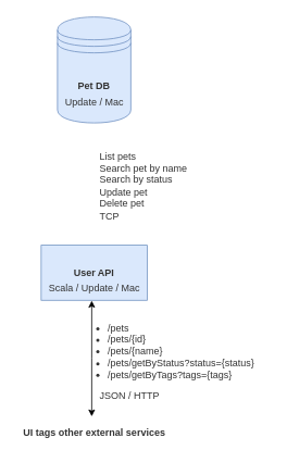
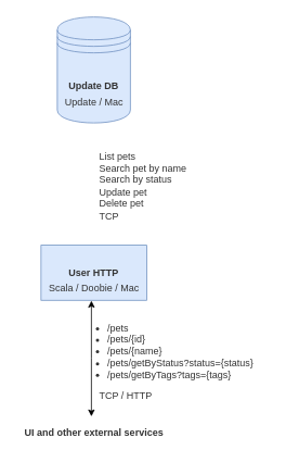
  <mxCell id="0" />
  <mxCell id="1" parent="0" />
  <mxCell id="2" value="" style="group" vertex="1" connectable="0" parent="1"><mxGeometry x="50" y="300" width="130" height="67.5" as="geometry" /></mxCell>
- <mxCell id="3" value="&lt;h4&gt;&lt;font color=&quot;#333333&quot;&gt;User API&lt;/font&gt;&lt;/h4&gt;" style="rounded=0;whiteSpace=wrap;html=1;fillColor=#dae8fc;strokeColor=#6c8ebf;" vertex="1" parent="2"><mxGeometry width="130" height="67.5" as="geometry" /></mxCell>
- <mxCell id="4" value="Scala / Update / Mac" style="text;html=1;align=center;verticalAlign=middle;resizable=0;points=[];autosize=1;strokeColor=none;fillColor=none;fontColor=#333333;" vertex="1" parent="2"><mxGeometry y="37.5" width="130" height="30" as="geometry" /></mxCell>
+ <mxCell id="3" value="&lt;h4&gt;&lt;font color=&quot;#333333&quot;&gt;User HTTP&lt;/font&gt;&lt;/h4&gt;" style="rounded=0;whiteSpace=wrap;html=1;fillColor=#dae8fc;strokeColor=#6c8ebf;" vertex="1" parent="2"><mxGeometry width="130" height="67.5" as="geometry" /></mxCell>
+ <mxCell id="4" value="Scala / Doobie / Mac" style="text;html=1;align=center;verticalAlign=middle;resizable=0;points=[];autosize=1;strokeColor=none;fillColor=none;fontColor=#333333;" vertex="1" parent="2"><mxGeometry y="37.5" width="130" height="30" as="geometry" /></mxCell>
  <mxCell id="5" value="" style="group;align=left;" vertex="1" connectable="0" parent="1"><mxGeometry x="120" y="190" width="140" height="90" as="geometry" /></mxCell>
  <mxCell id="6" value="&lt;font style=&quot;font-size: 12px;&quot;&gt;TCP&lt;/font&gt;" style="text;html=1;align=left;verticalAlign=middle;resizable=0;points=[];autosize=1;strokeColor=none;fillColor=none;fontSize=10;fontColor=#333333;" vertex="1" parent="5"><mxGeometry y="60" width="50" height="30" as="geometry" /></mxCell>
  <mxCell id="7" value="&lt;div style=&quot;&quot;&gt;&lt;span style=&quot;background-color: initial;&quot;&gt;List pets&lt;/span&gt;&lt;/div&gt;&lt;div style=&quot;&quot;&gt;&lt;span style=&quot;background-color: initial;&quot;&gt;Search pet by name&lt;/span&gt;&lt;/div&gt;&lt;div style=&quot;&quot;&gt;&lt;span style=&quot;background-color: initial;&quot;&gt;Search by status&lt;/span&gt;&lt;/div&gt;&lt;div style=&quot;&quot;&gt;&lt;span style=&quot;background-color: initial;&quot;&gt;Update pet&lt;/span&gt;&lt;/div&gt;&lt;div style=&quot;&quot;&gt;&lt;span style=&quot;background-color: initial;&quot;&gt;Delete pet&lt;/span&gt;&lt;/div&gt;" style="text;html=1;align=left;verticalAlign=middle;resizable=0;points=[];autosize=1;strokeColor=none;fillColor=none;fontSize=12;fontColor=#333333;" vertex="1" parent="5"><mxGeometry y="-15" width="130" height="90" as="geometry" /></mxCell>
  <mxCell id="8" value="" style="group" vertex="1" connectable="0" parent="1"><mxGeometry x="90" y="390" width="240" height="110" as="geometry" /></mxCell>
  <mxCell id="9" value="&lt;ul&gt;&lt;li&gt;/pets&lt;/li&gt;&lt;li&gt;/pets/{id}&lt;/li&gt;&lt;li&gt;/pets/{name}&lt;/li&gt;&lt;li&gt;/pets/getByStatus?status={status}&lt;/li&gt;&lt;li&gt;/pets/getByTags?tags={tags}&lt;/li&gt;&lt;/ul&gt;" style="text;html=1;align=left;verticalAlign=middle;resizable=0;points=[];autosize=1;strokeColor=none;fillColor=none;fontColor=#333333;" vertex="1" parent="8"><mxGeometry y="-15" width="240" height="110" as="geometry" /></mxCell>
- <mxCell id="10" value="&lt;font style=&quot;font-size: 12px;&quot;&gt;JSON / HTTP&lt;/font&gt;" style="text;html=1;align=left;verticalAlign=middle;resizable=0;points=[];autosize=1;strokeColor=none;fillColor=none;fontColor=#333333;" vertex="1" parent="8"><mxGeometry x="30" y="80" width="100" height="30" as="geometry" /></mxCell>
+ <mxCell id="10" value="&lt;font style=&quot;font-size: 12px;&quot;&gt;TCP / HTTP&lt;/font&gt;" style="text;html=1;align=left;verticalAlign=middle;resizable=0;points=[];autosize=1;strokeColor=none;fillColor=none;fontColor=#333333;" vertex="1" parent="8"><mxGeometry x="30" y="80" width="100" height="30" as="geometry" /></mxCell>
  <mxCell id="11" style="edgeStyle=orthogonalEdgeStyle;rounded=0;orthogonalLoop=1;jettySize=auto;html=1;fontSize=12;fontColor=#333333;startArrow=classic;startFill=1;endArrow=classic;endFill=1;exitX=0.477;exitY=1.017;exitDx=0;exitDy=0;exitPerimeter=0;" edge="1" parent="1" source="4"><mxGeometry relative="1" as="geometry"><mxPoint x="112" y="510" as="targetPoint" /></mxGeometry></mxCell>
  <mxCell id="12" value="" style="group" vertex="1" connectable="0" parent="1"><mxGeometry x="65" y="20" width="100" height="130" as="geometry" /></mxCell>
- <mxCell id="13" value="&lt;h4&gt;&lt;font color=&quot;#333333&quot;&gt;Pet DB&lt;br&gt;&lt;/font&gt;&lt;/h4&gt;" style="shape=datastore;whiteSpace=wrap;html=1;fillColor=#dae8fc;strokeColor=#6c8ebf;align=center;" vertex="1" parent="12"><mxGeometry x="5" width="90" height="130" as="geometry" /></mxCell>
+ <mxCell id="13" value="&lt;h4&gt;&lt;font color=&quot;#333333&quot;&gt;Update DB&lt;br&gt;&lt;/font&gt;&lt;/h4&gt;" style="shape=datastore;whiteSpace=wrap;html=1;fillColor=#dae8fc;strokeColor=#6c8ebf;align=center;" vertex="1" parent="12"><mxGeometry x="5" width="90" height="130" as="geometry" /></mxCell>
  <mxCell id="14" value="Update / Mac" style="text;html=1;align=center;verticalAlign=middle;resizable=0;points=[];autosize=1;strokeColor=none;fillColor=none;fontColor=#333333;" vertex="1" parent="12"><mxGeometry y="90" width="100" height="30" as="geometry" /></mxCell>
- <mxCell id="15" value="&lt;h4&gt;UI tags other external services&lt;/h4&gt;" style="text;html=1;align=center;verticalAlign=middle;resizable=0;points=[];autosize=1;strokeColor=none;fillColor=none;fontColor=#333333;" vertex="1" parent="1"><mxGeometry x="20" y="500" width="190" height="60" as="geometry" /></mxCell>
+ <mxCell id="15" value="&lt;h4&gt;UI and other external services&lt;/h4&gt;" style="text;html=1;align=center;verticalAlign=middle;resizable=0;points=[];autosize=1;strokeColor=none;fillColor=none;fontColor=#333333;" vertex="1" parent="1"><mxGeometry x="20" y="500" width="190" height="60" as="geometry" /></mxCell>
